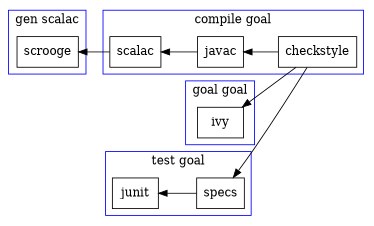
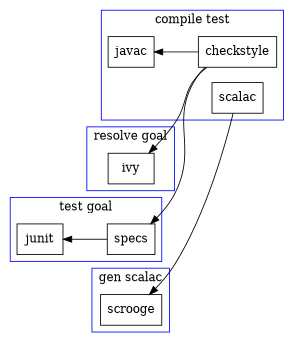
  digraph {
    compound=true
    rankdir=RL
    node [shape=box]
    ivy
    scrooge
    checkstyle
    javac
    scalac
    specs
    junit
    subgraph cluster_1 {
      color=blue
-     label="goal goal"
+     label="resolve goal"
      ivy
    }
    subgraph cluster_2 {
      color=blue
      label="gen scalac"
      scrooge
    }
    subgraph cluster_3 {
      color=blue
-     label="compile goal"
+     label="compile test"
      checkstyle
      javac
      scalac
    }
    subgraph cluster_4 {
      color=blue
      label="test goal"
      specs
      junit
    }
    checkstyle -> ivy
    checkstyle -> javac
    checkstyle -> specs
-   javac -> scalac
    scalac -> scrooge
    specs -> junit
  }
